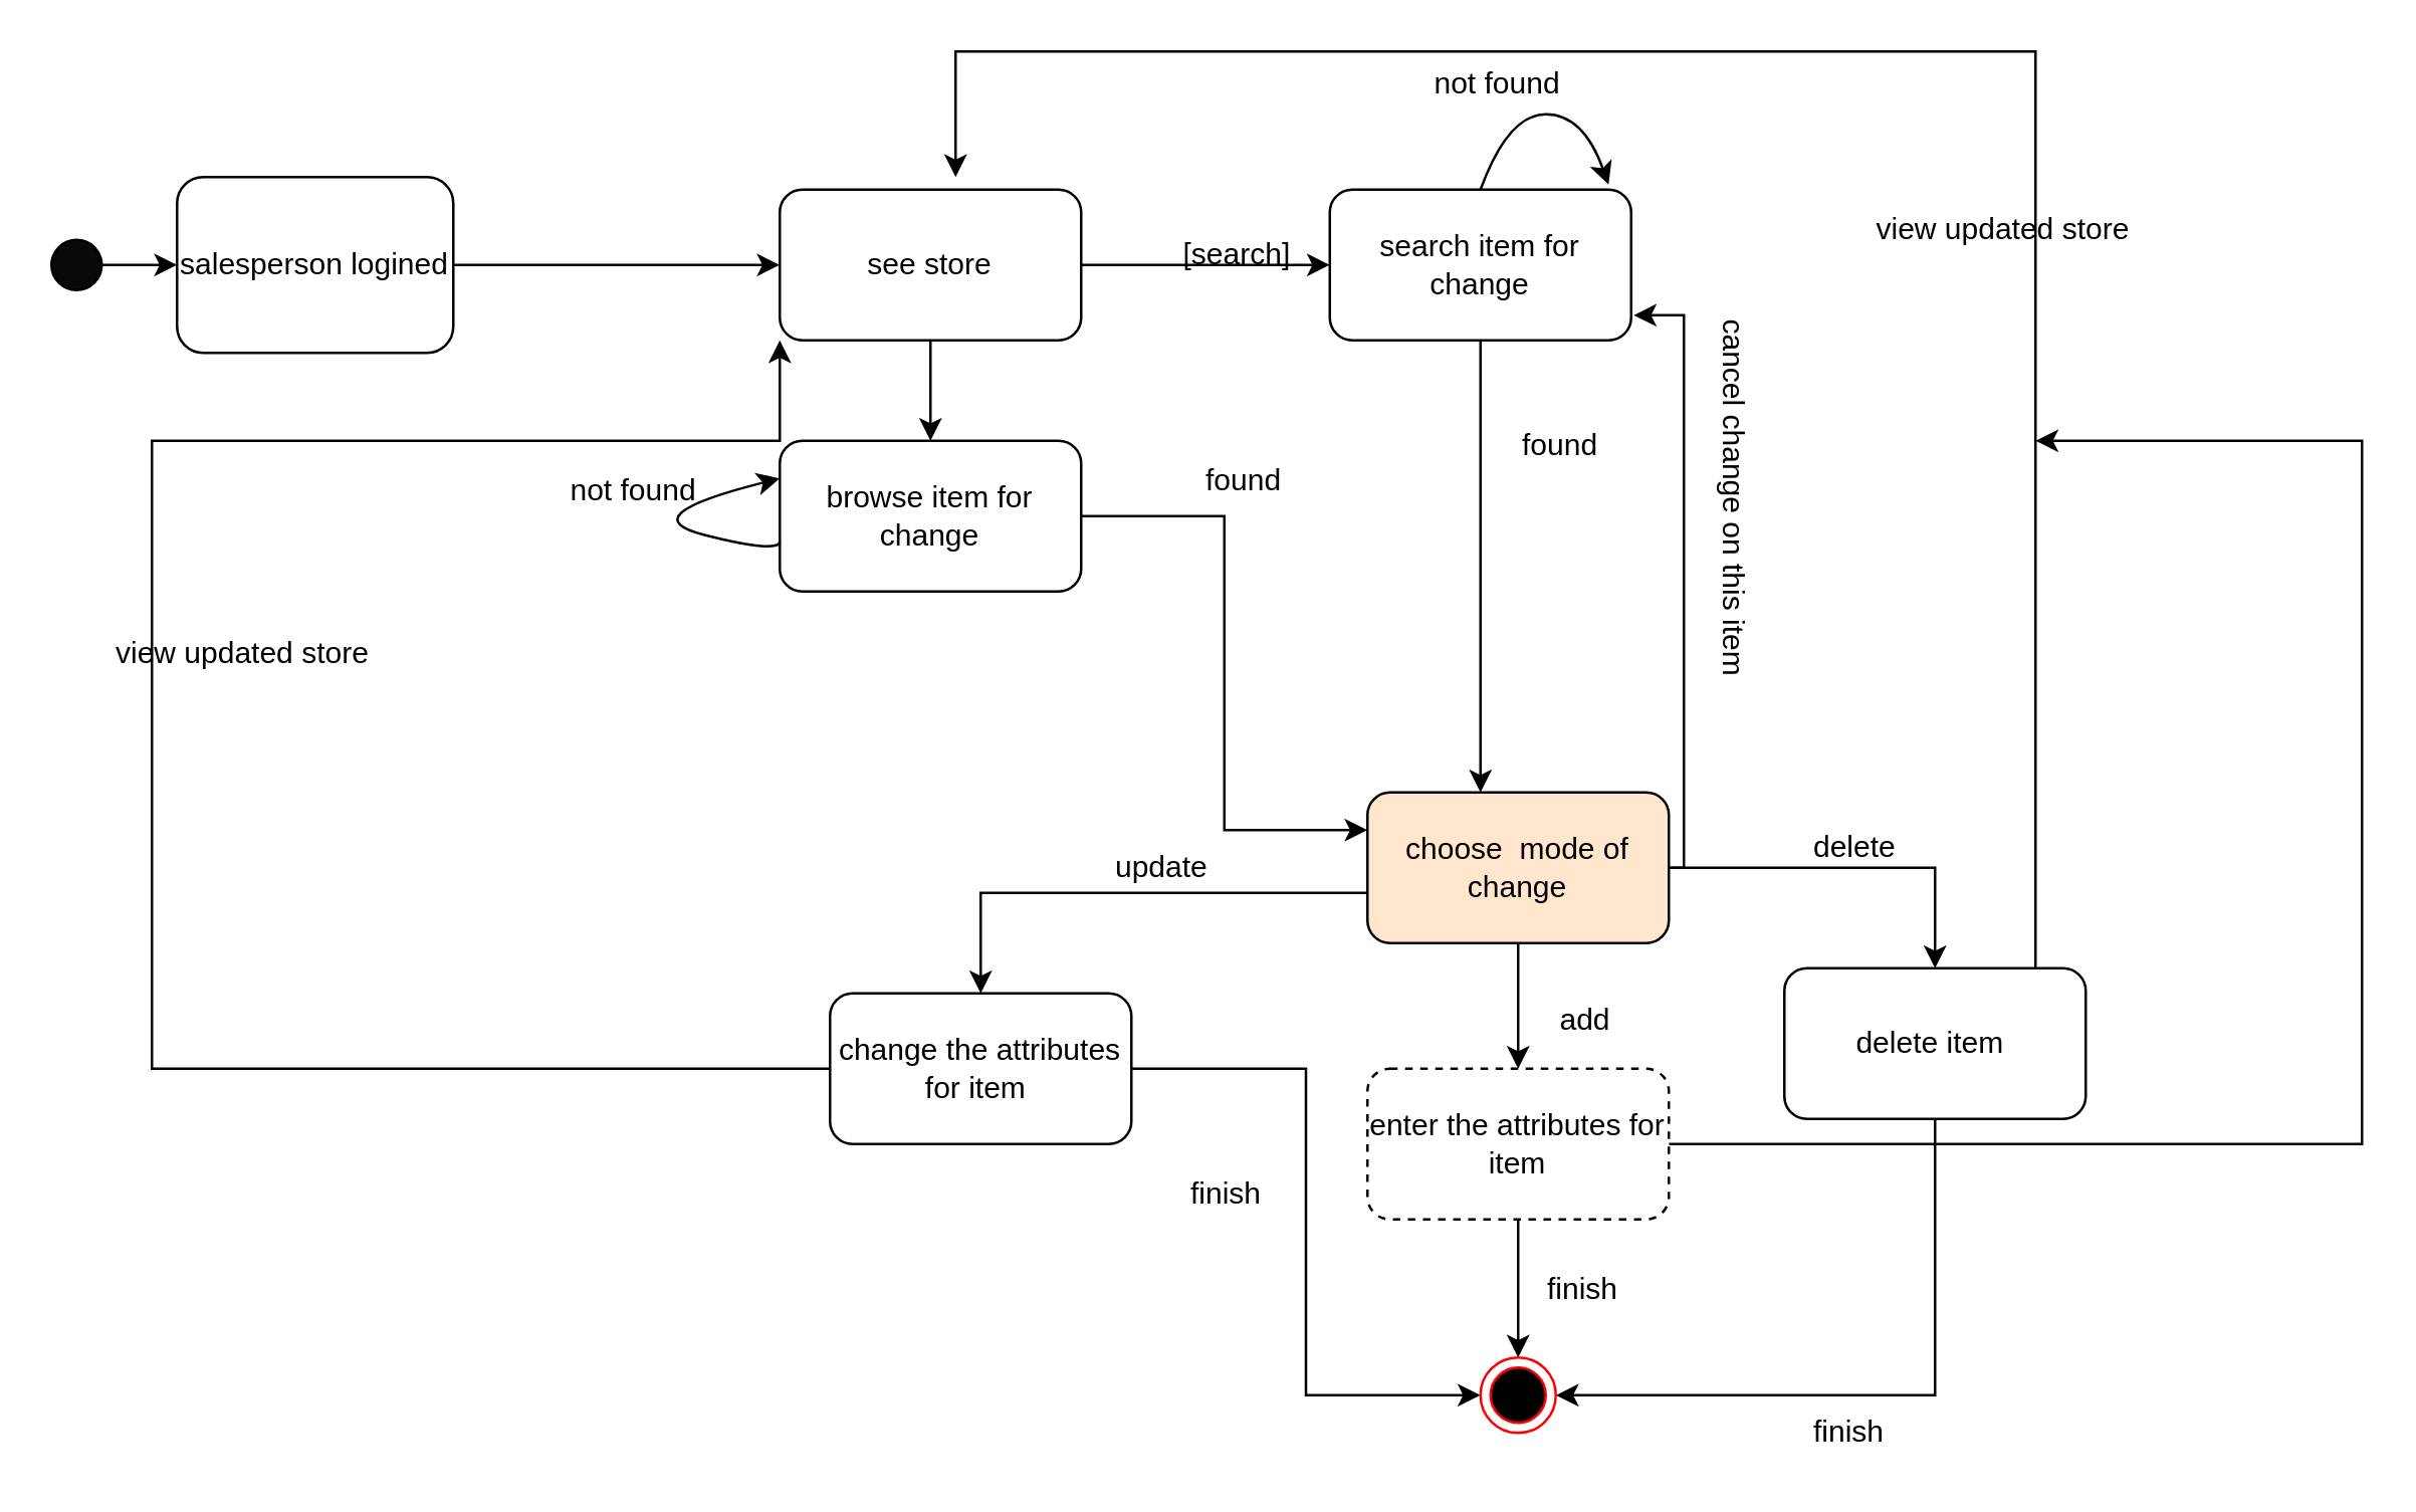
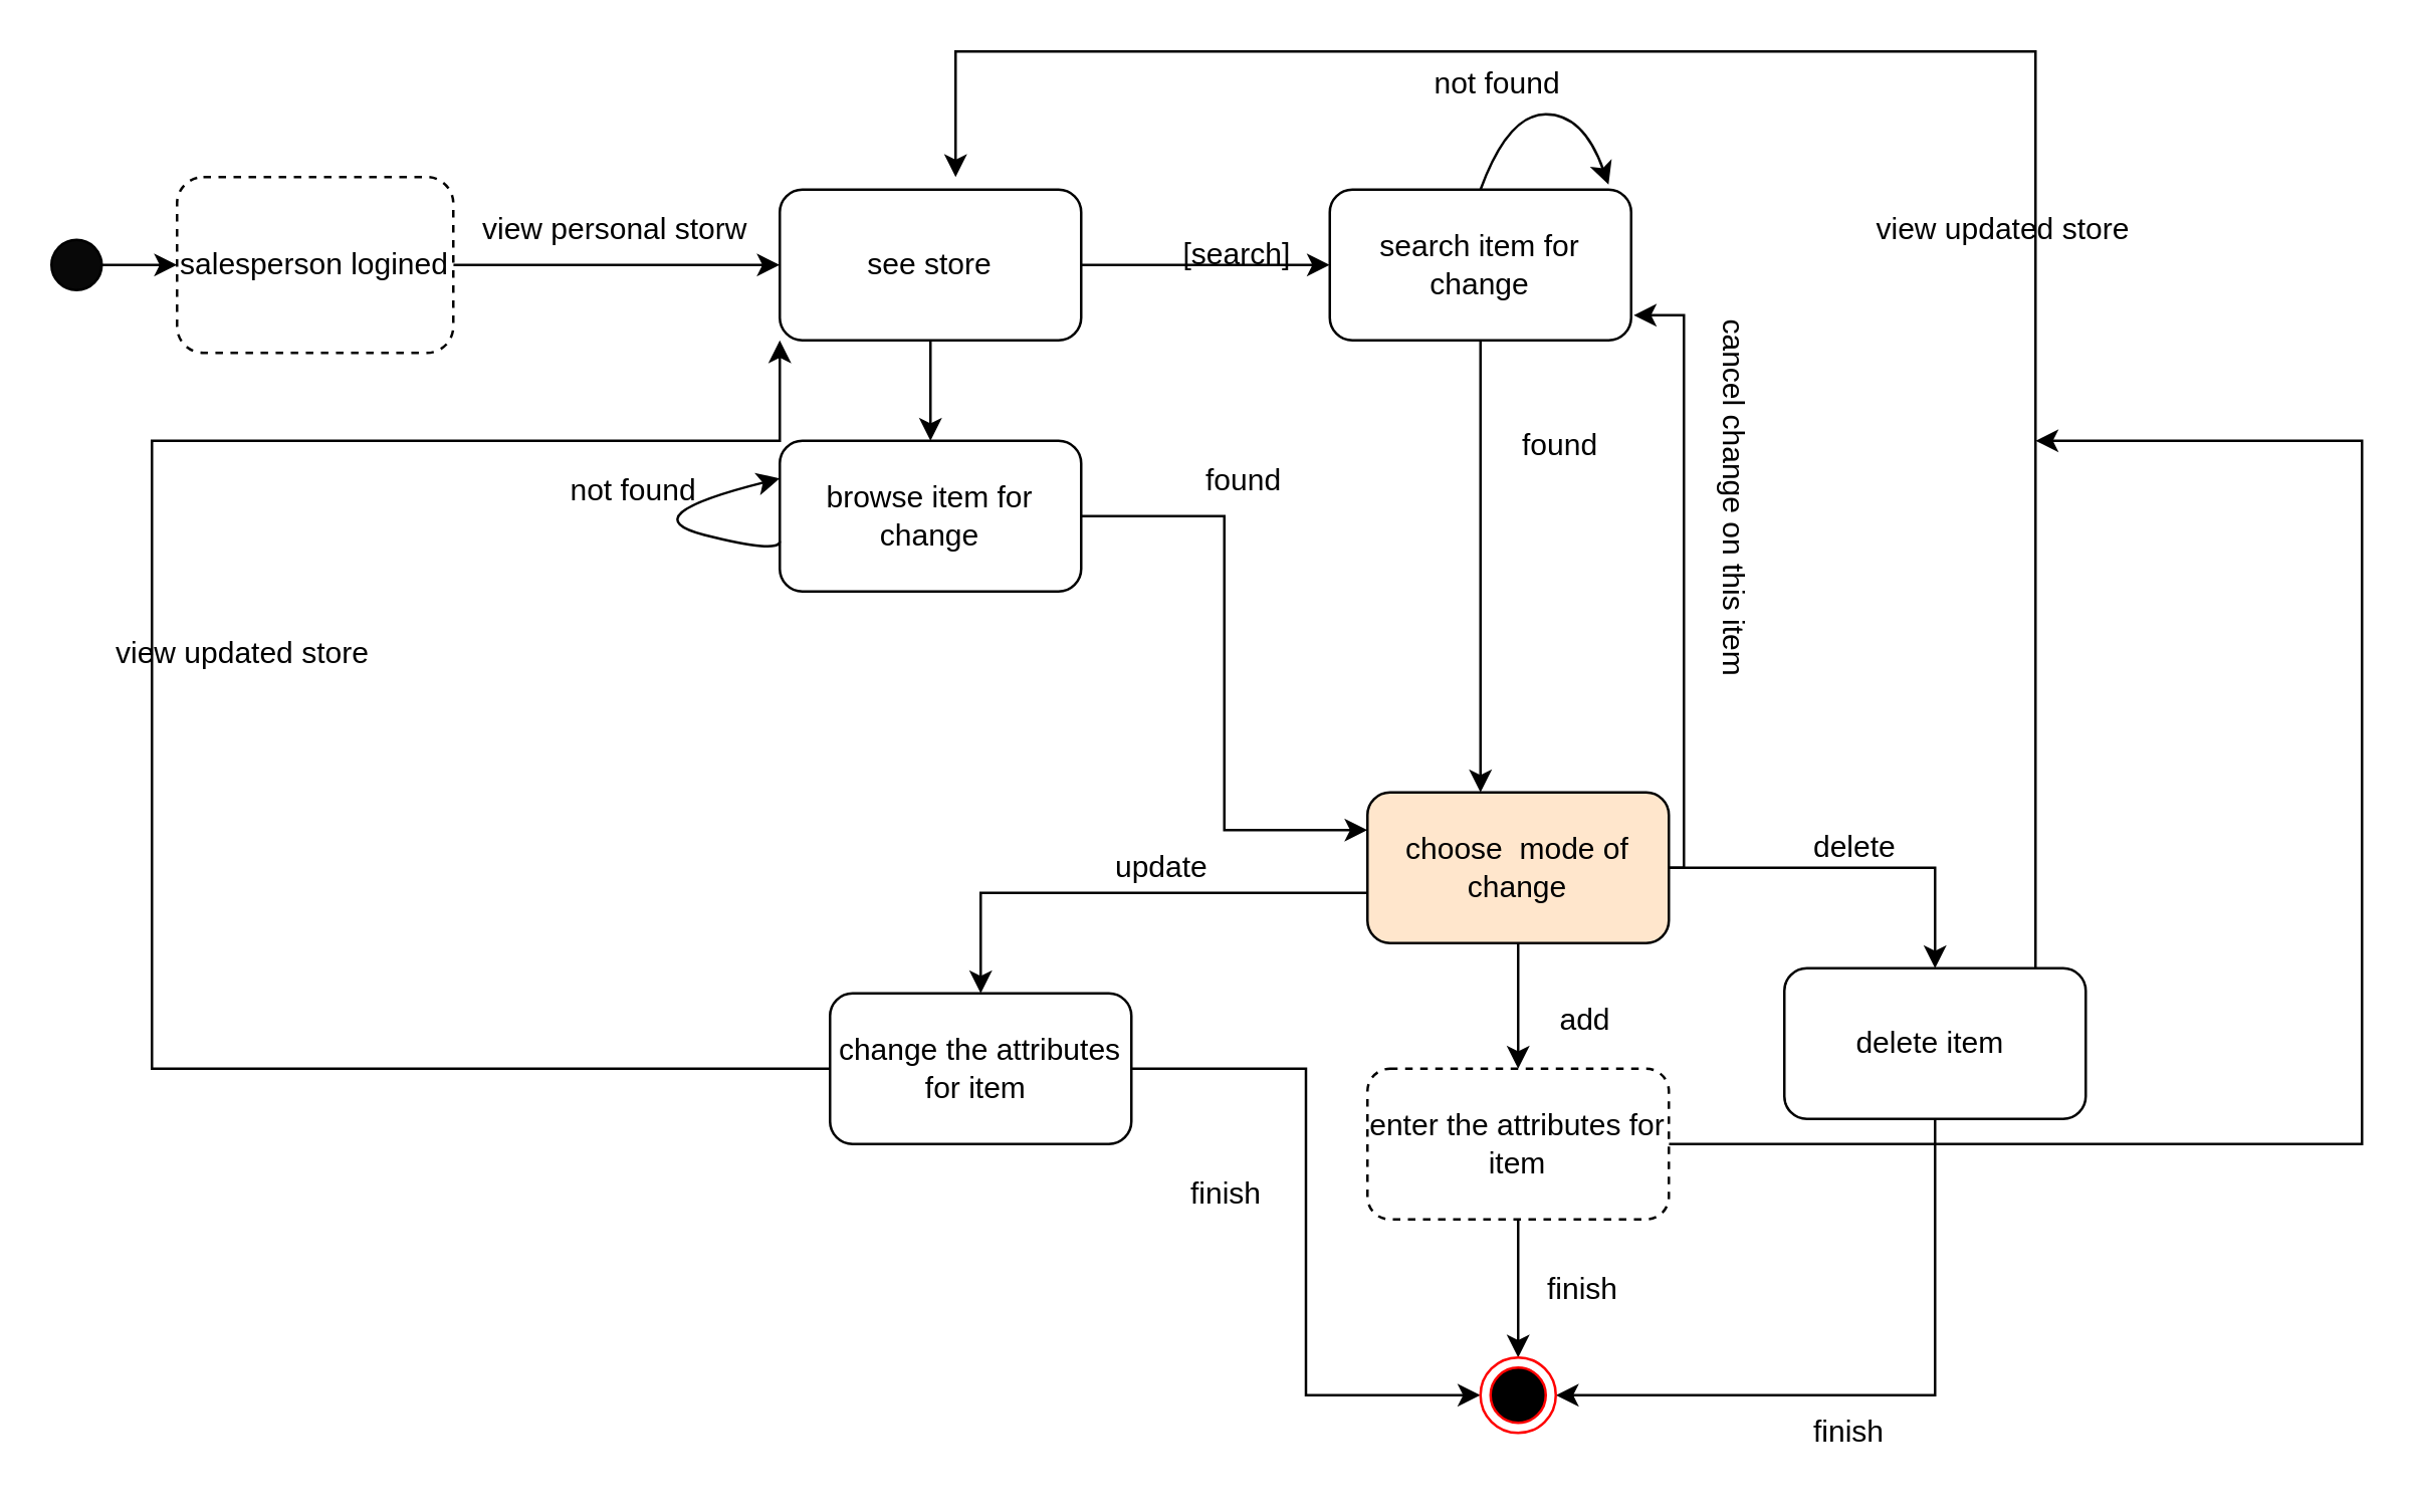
  <mxCell id="0" />
  <mxCell id="1" parent="0" />
  <mxCell id="2" style="edgeStyle=orthogonalEdgeStyle;rounded=0;orthogonalLoop=1;jettySize=auto;html=1;" parent="1" source="3" target="5" edge="1"><mxGeometry relative="1" as="geometry"><mxPoint x="130" y="105" as="targetPoint" /></mxGeometry></mxCell>
  <mxCell id="3" value="" style="ellipse;whiteSpace=wrap;html=1;fillColor=#080808;" parent="1" vertex="1"><mxGeometry x="20" y="95" width="20" height="20" as="geometry" /></mxCell>
  <mxCell id="4" style="edgeStyle=orthogonalEdgeStyle;rounded=0;orthogonalLoop=1;jettySize=auto;html=1;" parent="1" source="5" target="8" edge="1"><mxGeometry relative="1" as="geometry"><mxPoint x="370" y="105" as="targetPoint" /></mxGeometry></mxCell>
- <mxCell id="5" value="salesperson logined" style="rounded=1;whiteSpace=wrap;html=1;" parent="1" vertex="1"><mxGeometry x="70" y="70" width="110" height="70" as="geometry" /></mxCell>
+ <mxCell id="5" value="salesperson logined" style="rounded=1;whiteSpace=wrap;html=1;dashed=1;" parent="1" vertex="1"><mxGeometry x="70" y="70" width="110" height="70" as="geometry" /></mxCell>
  <mxCell id="6" style="edgeStyle=orthogonalEdgeStyle;rounded=0;orthogonalLoop=1;jettySize=auto;html=1;" parent="1" source="8" target="10" edge="1"><mxGeometry relative="1" as="geometry"><mxPoint x="540" y="105" as="targetPoint" /></mxGeometry></mxCell>
  <mxCell id="7" style="edgeStyle=orthogonalEdgeStyle;rounded=0;orthogonalLoop=1;jettySize=auto;html=1;" parent="1" source="8" target="17" edge="1"><mxGeometry relative="1" as="geometry"><mxPoint x="370" y="205" as="targetPoint" /></mxGeometry></mxCell>
  <mxCell id="8" value="see store" style="rounded=1;whiteSpace=wrap;html=1;" parent="1" vertex="1"><mxGeometry x="310" width="120" height="60" as="geometry" y="75" /></mxCell>
  <mxCell id="9" style="edgeStyle=orthogonalEdgeStyle;rounded=0;orthogonalLoop=1;jettySize=auto;html=1;" parent="1" source="10" target="15" edge="1"><mxGeometry relative="1" as="geometry"><mxPoint x="540" y="235" as="targetPoint" /><Array as="points"><mxPoint x="589" y="265" /><mxPoint x="589" y="265" /></Array></mxGeometry></mxCell>
  <mxCell id="10" value="search item for change" style="rounded=1;whiteSpace=wrap;html=1;" parent="1" vertex="1"><mxGeometry x="529" width="120" height="60" as="geometry" y="75" /></mxCell>
  <mxCell id="11" style="edgeStyle=orthogonalEdgeStyle;rounded=0;orthogonalLoop=1;jettySize=auto;html=1;" parent="1" source="15" target="22" edge="1"><mxGeometry relative="1" as="geometry"><mxPoint x="604" y="455" as="targetPoint" /></mxGeometry></mxCell>
  <mxCell id="12" style="edgeStyle=orthogonalEdgeStyle;rounded=0;orthogonalLoop=1;jettySize=auto;html=1;" parent="1" source="15" target="32" edge="1"><mxGeometry relative="1" as="geometry"><mxPoint x="390" y="425" as="targetPoint" /><Array as="points"><mxPoint x="390" y="355" /></Array></mxGeometry></mxCell>
  <mxCell id="13" style="edgeStyle=orthogonalEdgeStyle;rounded=0;orthogonalLoop=1;jettySize=auto;html=1;" parent="1" source="15" target="37" edge="1"><mxGeometry relative="1" as="geometry"><mxPoint x="770" y="415" as="targetPoint" /></mxGeometry></mxCell>
  <mxCell id="14" style="edgeStyle=orthogonalEdgeStyle;rounded=0;orthogonalLoop=1;jettySize=auto;html=1;" edge="1" parent="1" source="15"><mxGeometry relative="1" as="geometry"><mxPoint x="650" y="125" as="targetPoint" /><Array as="points"><mxPoint x="670" y="345" /><mxPoint x="670" y="125" /></Array></mxGeometry></mxCell>
  <mxCell id="15" value="choose&amp;nbsp; mode of change" style="rounded=1;whiteSpace=wrap;html=1;fillColor=#ffe6cc;" parent="1" vertex="1"><mxGeometry x="544" y="315" width="120" height="60" as="geometry" /></mxCell>
  <mxCell id="16" style="edgeStyle=orthogonalEdgeStyle;rounded=0;orthogonalLoop=1;jettySize=auto;html=1;entryX=0;entryY=0.25;entryDx=0;entryDy=0;" parent="1" source="17" target="15" edge="1"><mxGeometry relative="1" as="geometry" /></mxCell>
  <mxCell id="17" value="browse item for change" style="rounded=1;whiteSpace=wrap;html=1;" parent="1" vertex="1"><mxGeometry x="310" y="175" width="120" height="60" as="geometry" /></mxCell>
  <mxCell id="18" value="found" style="text;html=1;resizable=0;points=[];autosize=1;align=left;verticalAlign=top;spacingTop=-4;" parent="1" vertex="1"><mxGeometry x="604" y="167" width="50" height="20" as="geometry" /></mxCell>
  <mxCell id="19" value="not found" style="text;html=1;resizable=0;points=[];autosize=1;align=left;verticalAlign=top;spacingTop=-4;" parent="1" vertex="1"><mxGeometry x="569" y="23" width="70" height="20" as="geometry" /></mxCell>
  <mxCell id="20" style="edgeStyle=orthogonalEdgeStyle;rounded=0;orthogonalLoop=1;jettySize=auto;html=1;" parent="1" source="22" edge="1"><mxGeometry relative="1" as="geometry"><mxPoint x="810" y="175" as="targetPoint" /><Array as="points"><mxPoint x="940" y="455" /><mxPoint x="940" y="175" /></Array></mxGeometry></mxCell>
  <mxCell id="21" style="edgeStyle=orthogonalEdgeStyle;rounded=0;orthogonalLoop=1;jettySize=auto;html=1;" parent="1" source="22" target="40" edge="1"><mxGeometry relative="1" as="geometry"><mxPoint x="604" y="555" as="targetPoint" /></mxGeometry></mxCell>
  <mxCell id="22" value="enter the attributes for item&lt;br&gt;" style="rounded=1;whiteSpace=wrap;html=1;dashed=1;" parent="1" vertex="1"><mxGeometry x="544" y="425" width="120" height="60" as="geometry" /></mxCell>
  <mxCell id="23" value="" style="curved=1;endArrow=classic;html=1;exitX=0.5;exitY=0;exitDx=0;exitDy=0;entryX=0.925;entryY=-0.033;entryDx=0;entryDy=0;entryPerimeter=0;" parent="1" source="10" target="10" edge="1"><mxGeometry width="50" height="50" relative="1" as="geometry"><mxPoint x="550" y="45" as="sourcePoint" /><mxPoint x="600" y="-5" as="targetPoint" /><Array as="points"><mxPoint x="600" y="45" /><mxPoint x="630" y="45" /></Array></mxGeometry></mxCell>
  <mxCell id="24" value="not found" style="text;html=1;resizable=0;points=[];autosize=1;align=left;verticalAlign=top;spacingTop=-4;" parent="1" vertex="1"><mxGeometry x="225" y="185" width="70" height="20" as="geometry" /></mxCell>
  <mxCell id="25" value="" style="curved=1;endArrow=classic;html=1;entryX=0;entryY=0.25;entryDx=0;entryDy=0;" parent="1" target="17" edge="1"><mxGeometry width="50" height="50" relative="1" as="geometry"><mxPoint x="310" y="215" as="sourcePoint" /><mxPoint x="310" y="170" as="targetPoint" /><Array as="points"><mxPoint x="310" y="220" /><mxPoint x="250" y="205" /></Array></mxGeometry></mxCell>
  <mxCell id="26" value="found" style="text;html=1;resizable=0;points=[];autosize=1;align=left;verticalAlign=top;spacingTop=-4;" parent="1" vertex="1"><mxGeometry x="478" y="181" width="50" height="20" as="geometry" /></mxCell>
  <mxCell id="27" value="add" style="text;html=1;resizable=0;points=[];autosize=1;align=left;verticalAlign=top;spacingTop=-4;" parent="1" vertex="1"><mxGeometry x="619" y="396" width="40" height="20" as="geometry" /></mxCell>
  <mxCell id="28" value="[search]" style="text;html=1;resizable=0;points=[];autosize=1;align=left;verticalAlign=top;spacingTop=-4;" parent="1" vertex="1"><mxGeometry x="469" y="91" width="60" height="20" as="geometry" /></mxCell>
+ <mxCell id="29" value="view personal storw" style="text;html=1;resizable=0;points=[];autosize=1;align=left;verticalAlign=top;spacingTop=-4;" parent="1" vertex="1"><mxGeometry x="190" y="81" width="120" height="20" as="geometry" /></mxCell>
  <mxCell id="30" style="edgeStyle=orthogonalEdgeStyle;rounded=0;orthogonalLoop=1;jettySize=auto;html=1;entryX=0;entryY=1;entryDx=0;entryDy=0;entryPerimeter=0;" parent="1" source="32" target="8" edge="1"><mxGeometry relative="1" as="geometry"><Array as="points"><mxPoint x="60" y="425" /><mxPoint x="60" y="175" /><mxPoint x="310" y="175" /></Array></mxGeometry></mxCell>
  <mxCell id="31" style="edgeStyle=orthogonalEdgeStyle;rounded=0;orthogonalLoop=1;jettySize=auto;html=1;entryX=0;entryY=0.5;entryDx=0;entryDy=0;" parent="1" source="32" target="40" edge="1"><mxGeometry relative="1" as="geometry" /></mxCell>
  <mxCell id="32" value="change the attributes for item&amp;nbsp;" style="rounded=1;whiteSpace=wrap;html=1;" parent="1" vertex="1"><mxGeometry x="330" y="395" width="120" height="60" as="geometry" /></mxCell>
  <mxCell id="33" value="update" style="text;html=1;resizable=0;points=[];autosize=1;align=left;verticalAlign=top;spacingTop=-4;" parent="1" vertex="1"><mxGeometry x="442" y="335" width="50" height="20" as="geometry" /></mxCell>
  <mxCell id="34" value="delete" style="text;html=1;resizable=0;points=[];autosize=1;align=left;verticalAlign=top;spacingTop=-4;" parent="1" vertex="1"><mxGeometry x="720" y="327" width="50" height="20" as="geometry" /></mxCell>
  <mxCell id="35" style="edgeStyle=orthogonalEdgeStyle;rounded=0;orthogonalLoop=1;jettySize=auto;html=1;" parent="1" edge="1"><mxGeometry relative="1" as="geometry"><mxPoint x="380" y="70" as="targetPoint" /><mxPoint x="810" y="390" as="sourcePoint" /><Array as="points"><mxPoint x="810" y="20" /><mxPoint x="380" y="20" /></Array></mxGeometry></mxCell>
  <mxCell id="36" style="edgeStyle=orthogonalEdgeStyle;rounded=0;orthogonalLoop=1;jettySize=auto;html=1;entryX=1;entryY=0.5;entryDx=0;entryDy=0;" parent="1" source="37" target="40" edge="1"><mxGeometry relative="1" as="geometry"><Array as="points"><mxPoint x="770" y="555" /></Array></mxGeometry></mxCell>
  <mxCell id="37" value="&lt;span&gt;delete item&amp;nbsp;&lt;/span&gt;" style="rounded=1;whiteSpace=wrap;html=1;" parent="1" vertex="1"><mxGeometry x="710" y="385" width="120" height="60" as="geometry" /></mxCell>
  <mxCell id="38" value="view updated store" style="text;html=1;resizable=0;points=[];autosize=1;align=left;verticalAlign=top;spacingTop=-4;" parent="1" vertex="1"><mxGeometry x="44" y="250" width="120" height="20" as="geometry" /></mxCell>
  <mxCell id="39" value="view updated store" style="text;html=1;resizable=0;points=[];autosize=1;align=left;verticalAlign=top;spacingTop=-4;" parent="1" vertex="1"><mxGeometry x="745" y="81" width="120" height="20" as="geometry" /></mxCell>
  <mxCell id="40" value="" style="ellipse;html=1;shape=endState;fillColor=#000000;strokeColor=#ff0000;" parent="1" vertex="1"><mxGeometry x="589" y="540" width="30" height="30" as="geometry" /></mxCell>
  <mxCell id="41" value="finish" style="text;html=1;resizable=0;points=[];autosize=1;align=left;verticalAlign=top;spacingTop=-4;" parent="1" vertex="1"><mxGeometry x="720" y="560" width="40" height="20" as="geometry" /></mxCell>
  <mxCell id="42" value="finish" style="text;html=1;resizable=0;points=[];autosize=1;align=left;verticalAlign=top;spacingTop=-4;" parent="1" vertex="1"><mxGeometry x="472" y="465" width="40" height="20" as="geometry" /></mxCell>
  <mxCell id="43" value="finish" style="text;html=1;resizable=0;points=[];autosize=1;align=left;verticalAlign=top;spacingTop=-4;" parent="1" vertex="1"><mxGeometry x="614" y="502.5" width="40" height="20" as="geometry" /></mxCell>
  <mxCell id="44" value="cancel change on this item" style="text;html=1;resizable=0;points=[];autosize=1;align=left;verticalAlign=top;spacingTop=-4;rotation=90;" vertex="1" parent="1"><mxGeometry x="610" y="195" width="160" height="20" as="geometry" /></mxCell>
